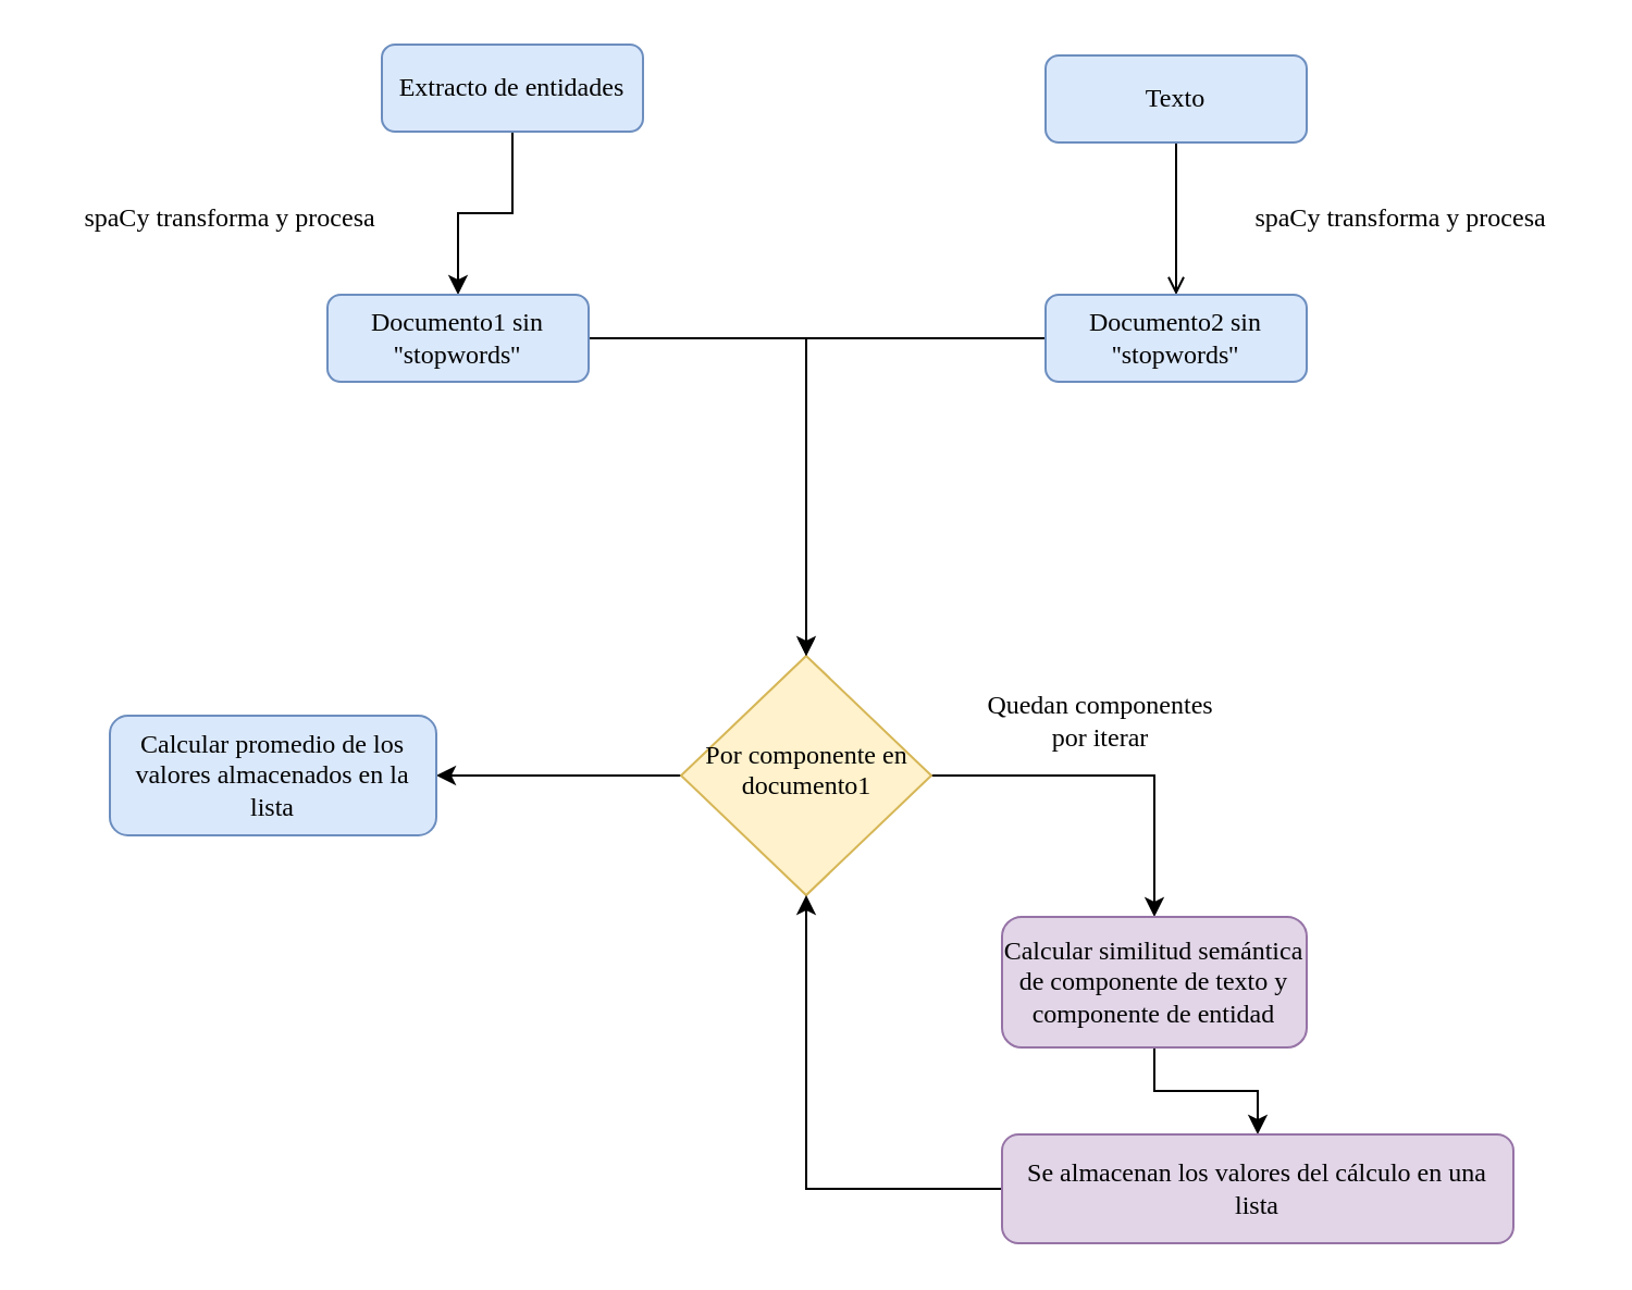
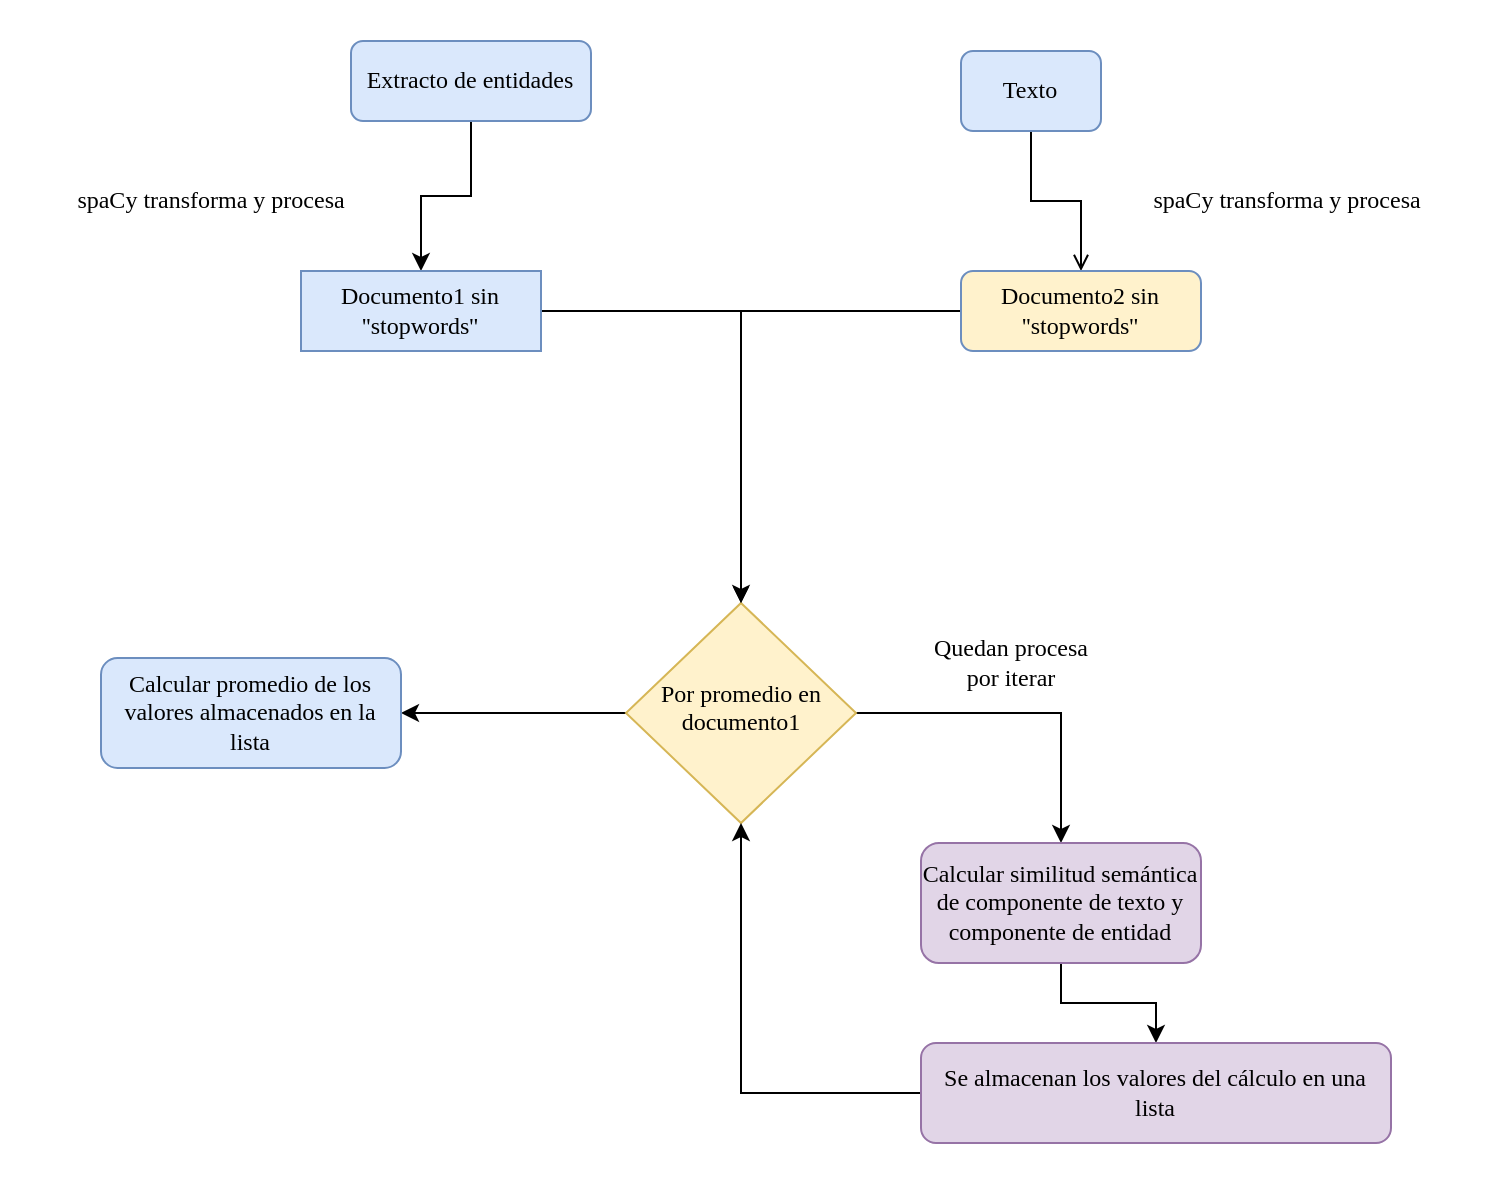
  <mxCell id="0" />
  <mxCell id="1" parent="0" />
  <mxCell id="2" style="edgeStyle=orthogonalEdgeStyle;rounded=0;orthogonalLoop=1;jettySize=auto;html=1;fontFamily=Tahoma;endArrow=open;" edge="1" parent="1" source="3" target="8"><mxGeometry relative="1" as="geometry" /></mxCell>
- <mxCell id="3" value="Texto" style="rounded=1;whiteSpace=wrap;html=1;fontSize=12;glass=0;strokeWidth=1;shadow=0;fontFamily=Tahoma;fillColor=#dae8fc;strokeColor=#6c8ebf;" parent="1" vertex="1"><mxGeometry x="480" y="25" width="120" height="40" as="geometry" /></mxCell>
+ <mxCell id="3" value="Texto" style="rounded=1;whiteSpace=wrap;html=1;fontSize=12;glass=0;strokeWidth=1;shadow=0;fontFamily=Tahoma;fillColor=#dae8fc;strokeColor=#6c8ebf;" parent="1" vertex="1"><mxGeometry x="480" y="25" width="70" height="40" as="geometry" /></mxCell>
  <mxCell id="4" style="edgeStyle=orthogonalEdgeStyle;rounded=0;orthogonalLoop=1;jettySize=auto;html=1;fontSize=12;fontFamily=Tahoma;entryX=0.5;entryY=0;entryDx=0;entryDy=0;" edge="1" parent="1" source="6" target="12"><mxGeometry relative="1" as="geometry"><mxPoint x="530.059" y="441" as="targetPoint" /></mxGeometry></mxCell>
  <mxCell id="5" style="edgeStyle=orthogonalEdgeStyle;rounded=0;orthogonalLoop=1;jettySize=auto;html=1;fontSize=12;endArrow=classic;endFill=1;fontFamily=Tahoma;" edge="1" parent="1" source="6" target="15"><mxGeometry relative="1" as="geometry" /></mxCell>
- <mxCell id="6" value="&lt;p style=&quot;line-height: 110%;&quot;&gt;&lt;font style=&quot;font-size: 12px;&quot;&gt;Por componente en documento1&lt;br&gt;&lt;/font&gt;&lt;/p&gt;" style="rhombus;whiteSpace=wrap;html=1;shadow=0;fontFamily=Tahoma;fontSize=12;align=center;strokeWidth=1;spacing=6;spacingTop=-4;fillColor=#fff2cc;strokeColor=#d6b656;" parent="1" vertex="1"><mxGeometry x="312.5" y="301" width="115" height="110" as="geometry" /></mxCell>
+ <mxCell id="6" value="&lt;p style=&quot;line-height: 110%;&quot;&gt;&lt;font style=&quot;font-size: 12px;&quot;&gt;Por promedio en documento1&lt;br&gt;&lt;/font&gt;&lt;/p&gt;" style="rhombus;whiteSpace=wrap;html=1;shadow=0;fontFamily=Tahoma;fontSize=12;align=center;strokeWidth=1;spacing=6;spacingTop=-4;fillColor=#fff2cc;strokeColor=#d6b656;" parent="1" vertex="1"><mxGeometry x="312.5" y="301" width="115" height="110" as="geometry" /></mxCell>
  <mxCell id="7" style="edgeStyle=orthogonalEdgeStyle;rounded=0;orthogonalLoop=1;jettySize=auto;html=1;fontFamily=Tahoma;" edge="1" parent="1" source="8" target="6"><mxGeometry relative="1" as="geometry" /></mxCell>
- <mxCell id="8" value="Documento2 sin ''stopwords''" style="rounded=1;whiteSpace=wrap;html=1;fontSize=12;glass=0;strokeWidth=1;shadow=0;fontFamily=Tahoma;fillColor=#dae8fc;strokeColor=#6c8ebf;" vertex="1" parent="1"><mxGeometry x="480" y="135" width="120" height="40" as="geometry" /></mxCell>
+ <mxCell id="8" value="Documento2 sin ''stopwords''" style="rounded=1;whiteSpace=wrap;html=1;fontSize=12;glass=0;strokeWidth=1;shadow=0;fontFamily=Tahoma;fillColor=#fff2cc;strokeColor=#6c8ebf;" vertex="1" parent="1"><mxGeometry x="480" y="135" width="120" height="40" as="geometry" /></mxCell>
  <mxCell id="9" value="&lt;font&gt;spaCy transforma y procesa &lt;/font&gt;" style="text;html=1;align=center;verticalAlign=middle;resizable=0;points=[];autosize=1;strokeColor=none;fillColor=none;fontFamily=Tahoma;" vertex="1" parent="1"><mxGeometry x="558" y="85" width="170" height="30" as="geometry" /></mxCell>
- <mxCell id="10" value="&lt;div&gt;Quedan componentes &lt;br&gt;&lt;/div&gt;&lt;div&gt;por iterar&lt;/div&gt;" style="text;html=1;align=center;verticalAlign=middle;resizable=0;points=[];autosize=1;strokeColor=none;fillColor=none;fontSize=12;fontFamily=Tahoma;" vertex="1" parent="1"><mxGeometry x="430" y="311" width="150" height="40" as="geometry" /></mxCell>
+ <mxCell id="10" value="&lt;div&gt;Quedan procesa &lt;br&gt;&lt;/div&gt;&lt;div&gt;por iterar&lt;/div&gt;" style="text;html=1;align=center;verticalAlign=middle;resizable=0;points=[];autosize=1;strokeColor=none;fillColor=none;fontSize=12;fontFamily=Tahoma;" vertex="1" parent="1"><mxGeometry x="430" y="311" width="150" height="40" as="geometry" /></mxCell>
  <mxCell id="11" style="edgeStyle=orthogonalEdgeStyle;rounded=0;orthogonalLoop=1;jettySize=auto;html=1;fontSize=12;entryX=0.5;entryY=0;entryDx=0;entryDy=0;fontFamily=Tahoma;" edge="1" parent="1" source="12" target="14"><mxGeometry relative="1" as="geometry"><mxPoint x="530" y="531" as="targetPoint" /></mxGeometry></mxCell>
  <mxCell id="12" value="Calcular similitud semántica de componente de texto y componente de entidad " style="rounded=1;whiteSpace=wrap;html=1;fontSize=12;glass=0;strokeWidth=1;shadow=0;fontFamily=Tahoma;fillColor=#e1d5e7;strokeColor=#9673a6;" vertex="1" parent="1"><mxGeometry x="460" y="421" width="140" height="60" as="geometry" /></mxCell>
  <mxCell id="13" style="edgeStyle=orthogonalEdgeStyle;rounded=0;orthogonalLoop=1;jettySize=auto;html=1;entryX=0.5;entryY=1;entryDx=0;entryDy=0;fontSize=12;fontFamily=Tahoma;" edge="1" parent="1" source="14" target="6"><mxGeometry relative="1" as="geometry" /></mxCell>
  <mxCell id="14" value="Se almacenan los valores del cálculo en una lista" style="rounded=1;whiteSpace=wrap;html=1;fontSize=12;glass=0;strokeWidth=1;shadow=0;fontFamily=Tahoma;fillColor=#e1d5e7;strokeColor=#9673a6;" vertex="1" parent="1"><mxGeometry x="460" y="521" width="235" height="50" as="geometry" /></mxCell>
  <mxCell id="15" value="Calcular promedio de los valores almacenados en la lista" style="rounded=1;whiteSpace=wrap;html=1;fontSize=12;glass=0;strokeWidth=1;shadow=0;fontFamily=Tahoma;fillColor=#dae8fc;strokeColor=#6c8ebf;" vertex="1" parent="1"><mxGeometry x="50" y="328.5" width="150" height="55" as="geometry" /></mxCell>
  <mxCell id="16" style="edgeStyle=orthogonalEdgeStyle;rounded=0;orthogonalLoop=1;jettySize=auto;html=1;fontFamily=Tahoma;" edge="1" parent="1" source="17" target="19"><mxGeometry relative="1" as="geometry" /></mxCell>
  <mxCell id="17" value="Extracto de entidades" style="rounded=1;whiteSpace=wrap;html=1;fontSize=12;glass=0;strokeWidth=1;shadow=0;fontFamily=Tahoma;fillColor=#dae8fc;strokeColor=#6c8ebf;" vertex="1" parent="1"><mxGeometry x="175" y="20" width="120" height="40" as="geometry" /></mxCell>
  <mxCell id="18" style="edgeStyle=orthogonalEdgeStyle;rounded=0;orthogonalLoop=1;jettySize=auto;html=1;entryX=0.5;entryY=0;entryDx=0;entryDy=0;fontFamily=Tahoma;fontSize=12;endArrow=open;endFill=1;" edge="1" parent="1" source="19" target="6"><mxGeometry relative="1" as="geometry" /></mxCell>
- <mxCell id="19" value="Documento1 sin ''stopwords''" style="rounded=1;whiteSpace=wrap;html=1;fontSize=12;glass=0;strokeWidth=1;shadow=0;fontFamily=Tahoma;fillColor=#dae8fc;strokeColor=#6c8ebf;" vertex="1" parent="1"><mxGeometry y="135" width="120" height="40" as="geometry" x="150" /></mxCell>
+ <mxCell id="19" value="Documento1 sin ''stopwords''" style="whiteSpace=wrap;html=1;fontSize=12;glass=0;strokeWidth=1;shadow=0;fontFamily=Tahoma;fillColor=#dae8fc;strokeColor=#6c8ebf;rounded=0;" vertex="1" parent="1"><mxGeometry y="135" width="120" height="40" as="geometry" x="150" /></mxCell>
  <mxCell id="20" value="&lt;font&gt;spaCy transforma y procesa &lt;/font&gt;" style="text;html=1;align=center;verticalAlign=middle;resizable=0;points=[];autosize=1;strokeColor=none;fillColor=none;fontFamily=Tahoma;" vertex="1" parent="1"><mxGeometry x="20" y="85" width="170" height="30" as="geometry" /></mxCell>
